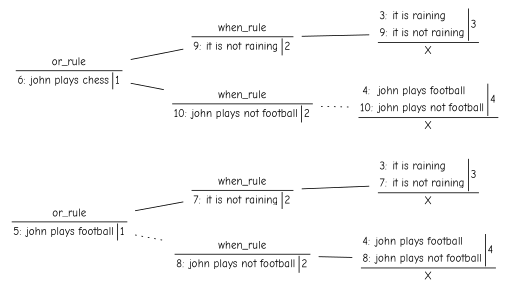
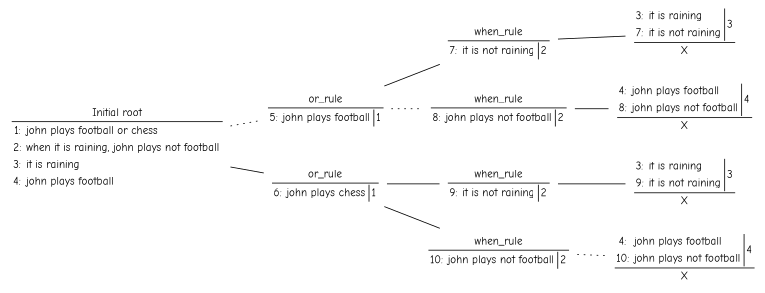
  graph {
    rankdir=LR
    fontname="Comic Neue"
    node [shape=none fontname="Comic Neue"]
    edge [style=solid fontname="Comic Neue"]
+   n1 [label=<         <table border="0" CELLBORDER="1">         <tr><td COLSPAN="3" ALIGN="CENTER" SIDES="B">Initial root</td></tr>         <tr><td BORDER="0" CELLSPACING="10">1:</td><td BORDER="0" ALIGN="LEFT">john plays football or chess</td></tr><tr><td BORDER="0" CELLSPACING="10">2:</td><td BORDER="0" ALIGN="LEFT">when it is raining, john plays not football</td></tr><tr><td BORDER="0" CELLSPACING="10">3:</td><td BORDER="0" ALIGN="LEFT">it is raining</td></tr><tr><td BORDER="0" CELLSPACING="10">4:</td><td BORDER="0" ALIGN="LEFT">john plays football</td></tr>                  </table>         >]
    n2 [label=<         <table border="0" CELLBORDER="1">         <tr><td COLSPAN="3" ALIGN="CENTER" SIDES="B">or_rule</td></tr>         <tr><td BORDER="0" CELLSPACING="10">5:</td><td BORDER="0" ALIGN="LEFT">john plays football</td><td ROWSPAN="1" SIDES="L">1</td></tr>                  </table>         >]
    n3 [label=<         <table border="0" CELLBORDER="1">         <tr><td COLSPAN="3" ALIGN="CENTER" SIDES="B">or_rule</td></tr>         <tr><td BORDER="0" CELLSPACING="10">6:</td><td BORDER="0" ALIGN="LEFT">john plays chess</td><td ROWSPAN="1" SIDES="L">1</td></tr>                  </table>         >]
    n4 [label=<         <table border="0" CELLBORDER="1">         <tr><td COLSPAN="3" ALIGN="CENTER" SIDES="B">when_rule</td></tr>         <tr><td BORDER="0" CELLSPACING="10">7:</td><td BORDER="0" ALIGN="LEFT">it is not raining</td><td ROWSPAN="1" SIDES="L">2</td></tr>                  </table>         >]
    n5 [label=<         <table border="0" CELLBORDER="1">         <tr><td COLSPAN="3" ALIGN="CENTER" SIDES="B">when_rule</td></tr>         <tr><td BORDER="0" CELLSPACING="10">8:</td><td BORDER="0" ALIGN="LEFT">john plays not football</td><td ROWSPAN="1" SIDES="L">2</td></tr>                  </table>         >]
    n6 [label=<         <table border="0" CELLBORDER="1">         <tr><td COLSPAN="3" ALIGN="CENTER" SIDES="B">when_rule</td></tr>         <tr><td BORDER="0" CELLSPACING="10">9:</td><td BORDER="0" ALIGN="LEFT">it is not raining</td><td ROWSPAN="1" SIDES="L">2</td></tr>                  </table>         >]
    n7 [label=<         <table border="0" CELLBORDER="1">         <tr><td COLSPAN="3" ALIGN="CENTER" SIDES="B">when_rule</td></tr>         <tr><td BORDER="0" CELLSPACING="10">10:</td><td BORDER="0" ALIGN="LEFT">john plays not football</td><td ROWSPAN="1" SIDES="L">2</td></tr>                  </table>         >]
    n8 [label=<         <table border="0" CELLBORDER="1">                  <tr><td BORDER="0" CELLSPACING="10">3:</td><td BORDER="0" ALIGN="LEFT">it is raining</td><td ROWSPAN="2" SIDES="L">3</td></tr><tr><td BORDER="0" CELLSPACING="10">7:</td><td BORDER="0" ALIGN="LEFT">it is not raining</td></tr>         <tr><td COLSPAN="3" ALIGN="CENTER" SIDES="T">X</td></tr>         </table>         >]
    n9 [label=<         <table border="0" CELLBORDER="1">                  <tr><td BORDER="0" CELLSPACING="10">4:</td><td BORDER="0" ALIGN="LEFT">john plays football</td><td ROWSPAN="2" SIDES="L">4</td></tr><tr><td BORDER="0" CELLSPACING="10">8:</td><td BORDER="0" ALIGN="LEFT">john plays not football</td></tr>         <tr><td COLSPAN="3" ALIGN="CENTER" SIDES="T">X</td></tr>         </table>         >]
    n10 [label=<         <table border="0" CELLBORDER="1">                  <tr><td BORDER="0" CELLSPACING="10">3:</td><td BORDER="0" ALIGN="LEFT">it is raining</td><td ROWSPAN="2" SIDES="L">3</td></tr><tr><td BORDER="0" CELLSPACING="10">9:</td><td BORDER="0" ALIGN="LEFT">it is not raining</td></tr>         <tr><td COLSPAN="3" ALIGN="CENTER" SIDES="T">X</td></tr>         </table>         >]
    n11 [label=<         <table border="0" CELLBORDER="1">                  <tr><td BORDER="0" CELLSPACING="10">4:</td><td BORDER="0" ALIGN="LEFT">john plays football</td><td ROWSPAN="2" SIDES="L">4</td></tr><tr><td BORDER="0" CELLSPACING="10">10:</td><td BORDER="0" ALIGN="LEFT">john plays not football</td></tr>         <tr><td COLSPAN="3" ALIGN="CENTER" SIDES="T">X</td></tr>         </table>         >]
+   n1 -- n2 [style=dotted]
+   n1 -- n3
    n2 -- n4
    n2 -- n5 [style=dotted]
    n3 -- n6
    n3 -- n7
    n4 -- n8
    n5 -- n9
    n6 -- n10
    n7 -- n11 [style=dotted]
  }
